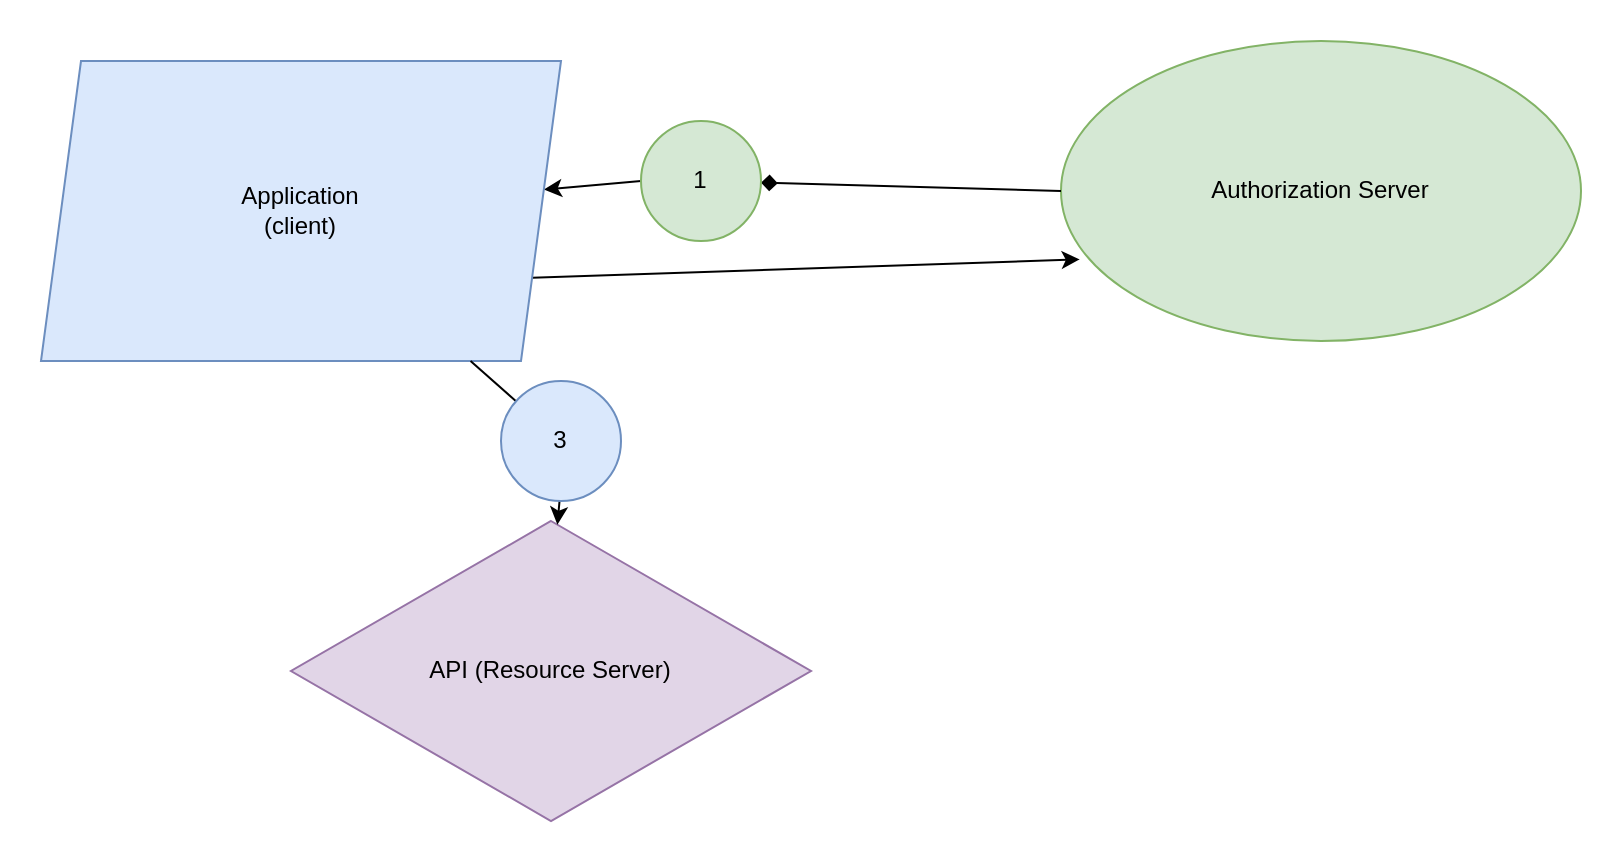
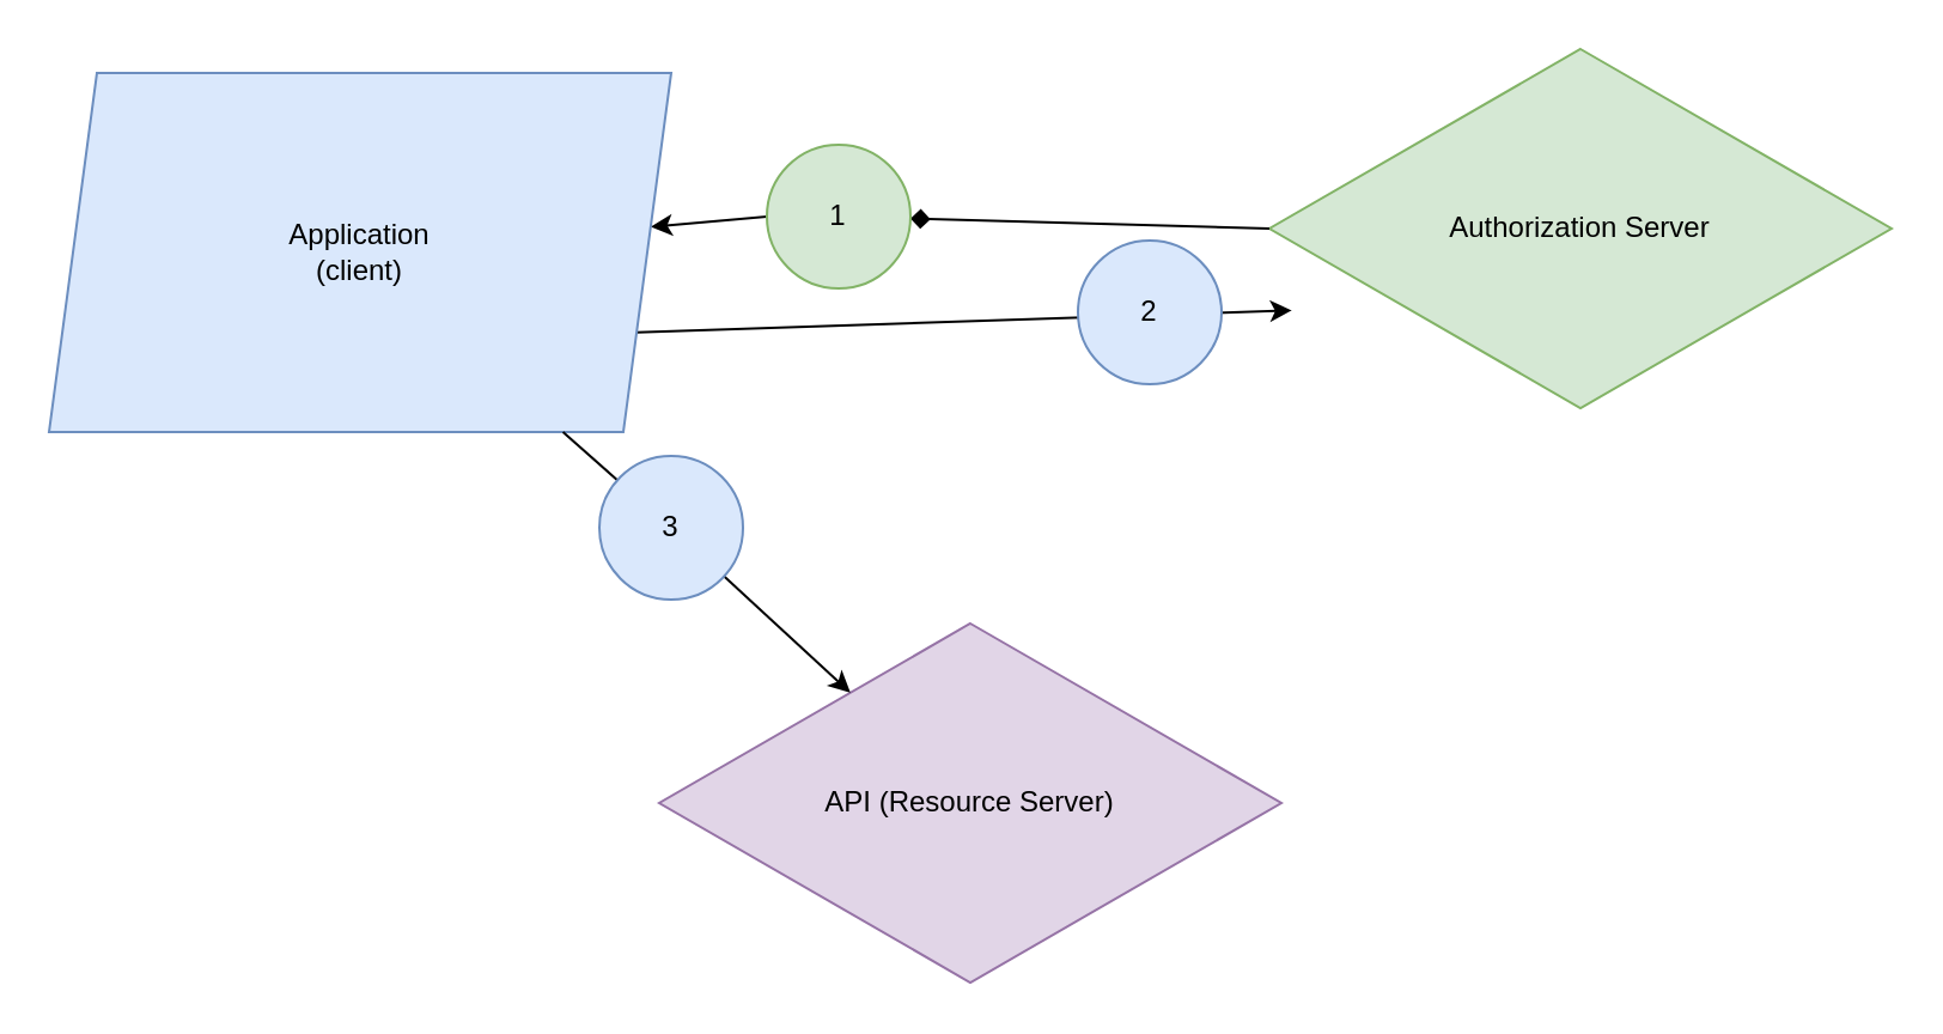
  <mxCell id="0" />
  <mxCell id="1" parent="0" />
  <mxCell id="2" style="edgeStyle=none;html=1;exitX=0;exitY=0.5;exitDx=0;exitDy=0;startArrow=none;" edge="1" parent="1" source="10" target="7"><mxGeometry relative="1" as="geometry" /></mxCell>
- <mxCell id="3" value="Authorization Server" style="ellipse;whiteSpace=wrap;html=1;fillColor=#d5e8d4;strokeColor=#82b366;" vertex="1" parent="1"><mxGeometry x="530" y="20" width="260" height="150" as="geometry" /></mxCell>
- <mxCell id="4" value="API (Resource Server)" style="rhombus;whiteSpace=wrap;html=1;fillColor=#e1d5e7;strokeColor=#9673a6;" vertex="1" parent="1"><mxGeometry x="145" y="260" width="260" height="150" as="geometry" /></mxCell>
+ <mxCell id="3" value="Authorization Server" style="rhombus;whiteSpace=wrap;html=1;fillColor=#d5e8d4;strokeColor=#82b366;" vertex="1" parent="1"><mxGeometry x="530" y="20" width="260" height="150" as="geometry" /></mxCell>
+ <mxCell id="4" value="API (Resource Server)" style="rhombus;whiteSpace=wrap;html=1;fillColor=#e1d5e7;strokeColor=#9673a6;" vertex="1" parent="1"><mxGeometry x="275" y="260" width="260" height="150" as="geometry" /></mxCell>
  <mxCell id="5" style="edgeStyle=none;html=1;startArrow=none;" edge="1" parent="1" source="12" target="4"><mxGeometry relative="1" as="geometry"><mxPoint x="150" y="370" as="targetPoint" /></mxGeometry></mxCell>
  <mxCell id="6" style="edgeStyle=none;html=1;exitX=1;exitY=0.75;exitDx=0;exitDy=0;entryX=0.036;entryY=0.728;entryDx=0;entryDy=0;entryPerimeter=0;" edge="1" parent="1" source="7" target="3"><mxGeometry relative="1" as="geometry" /></mxCell>
  <mxCell id="7" value="Application&lt;br&gt;(client)" style="shape=parallelogram;perimeter=parallelogramPerimeter;whiteSpace=wrap;html=1;fixedSize=1;fillColor=#dae8fc;strokeColor=#6c8ebf;" vertex="1" parent="1"><mxGeometry x="20" y="30" width="260" height="150" as="geometry" /></mxCell>
+ <mxCell id="8" value="2" style="ellipse;whiteSpace=wrap;html=1;aspect=fixed;fillColor=#dae8fc;strokeColor=#6c8ebf;" vertex="1" parent="1"><mxGeometry x="450" y="100" width="60" height="60" as="geometry" /></mxCell>
  <mxCell id="9" value="" style="edgeStyle=none;html=1;exitX=0;exitY=0.5;exitDx=0;exitDy=0;endArrow=diamond;" edge="1" parent="1" source="3" target="10"><mxGeometry relative="1" as="geometry"><mxPoint x="530" y="95" as="sourcePoint" /><mxPoint x="270" y="95" as="targetPoint" /></mxGeometry></mxCell>
  <mxCell id="10" value="1" style="ellipse;whiteSpace=wrap;html=1;aspect=fixed;fillColor=#d5e8d4;strokeColor=#82b366;" vertex="1" parent="1"><mxGeometry x="320" y="60" width="60" height="60" as="geometry" /></mxCell>
  <mxCell id="11" value="" style="edgeStyle=none;html=1;endArrow=none;" edge="1" parent="1" source="7" target="12"><mxGeometry relative="1" as="geometry"><mxPoint x="355.596" y="288.502" as="targetPoint" /><mxPoint x="229.688" y="170" as="sourcePoint" /></mxGeometry></mxCell>
  <mxCell id="12" value="3" style="ellipse;whiteSpace=wrap;html=1;aspect=fixed;fillColor=#dae8fc;strokeColor=#6c8ebf;" vertex="1" parent="1"><mxGeometry x="250" y="190" width="60" height="60" as="geometry" /></mxCell>
